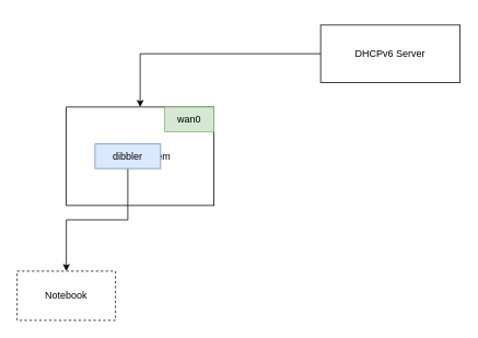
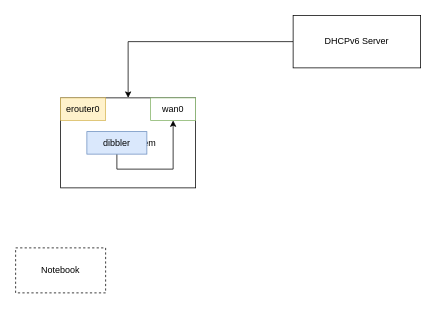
  <mxCell id="0" />
  <mxCell id="1" parent="0" />
  <mxCell id="2" value="Cable Modem" style="rounded=0;whiteSpace=wrap;html=1;" vertex="1" parent="1"><mxGeometry x="80" y="130" width="180" height="120" as="geometry" /></mxCell>
  <mxCell id="3" value="Notebook" style="rounded=0;whiteSpace=wrap;html=1;dashed=1;" vertex="1" parent="1"><mxGeometry x="20" y="330" width="120" height="60" as="geometry" /></mxCell>
- <mxCell id="4" style="edgeStyle=orthogonalEdgeStyle;rounded=0;orthogonalLoop=1;jettySize=auto;html=1;exitX=0.5;exitY=1;exitDx=0;exitDy=0;" edge="1" parent="1" source="5" target="3"><mxGeometry relative="1" as="geometry" /></mxCell>
+ <mxCell id="4" style="edgeStyle=orthogonalEdgeStyle;rounded=0;orthogonalLoop=1;jettySize=auto;html=1;exitX=0.5;exitY=1;exitDx=0;exitDy=0;" edge="1" parent="1" source="5" target="6"><mxGeometry relative="1" as="geometry" /></mxCell>
  <mxCell id="5" value="dibbler" style="rounded=0;whiteSpace=wrap;html=1;fillColor=#dae8fc;strokeColor=#6c8ebf;" vertex="1" parent="1"><mxGeometry x="115" y="175" width="80" height="30" as="geometry" /></mxCell>
- <mxCell id="6" value="wan0" style="rounded=0;whiteSpace=wrap;html=1;fillColor=#d5e8d4;strokeColor=#82b366;" vertex="1" parent="1"><mxGeometry x="200" y="130" width="60" height="30" as="geometry" /></mxCell>
+ <mxCell id="6" value="wan0" style="rounded=0;whiteSpace=wrap;html=1;fillColor=#ffffff;strokeColor=#82b366;" vertex="1" parent="1"><mxGeometry x="200" y="130" width="60" height="30" as="geometry" /></mxCell>
+ <mxCell id="7" value="erouter0" style="rounded=0;whiteSpace=wrap;html=1;fillColor=#fff2cc;strokeColor=#d6b656;" vertex="1" parent="1"><mxGeometry x="80" y="130" width="60" height="30" as="geometry" /></mxCell>
  <mxCell id="8" style="edgeStyle=orthogonalEdgeStyle;rounded=0;orthogonalLoop=1;jettySize=auto;html=1;exitX=0;exitY=0.5;exitDx=0;exitDy=0;entryX=0.5;entryY=0;entryDx=0;entryDy=0;" edge="1" parent="1" source="9" target="2"><mxGeometry relative="1" as="geometry" /></mxCell>
- <mxCell id="9" value="DHCPv6 Server" style="rounded=0;whiteSpace=wrap;html=1;" vertex="1" parent="1"><mxGeometry x="390" y="30" width="170" height="70" as="geometry" /></mxCell>
+ <mxCell id="9" value="DHCPv6 Server" style="rounded=0;whiteSpace=wrap;html=1;" vertex="1" parent="1"><mxGeometry x="390" y="20" width="170" height="70" as="geometry" /></mxCell>
